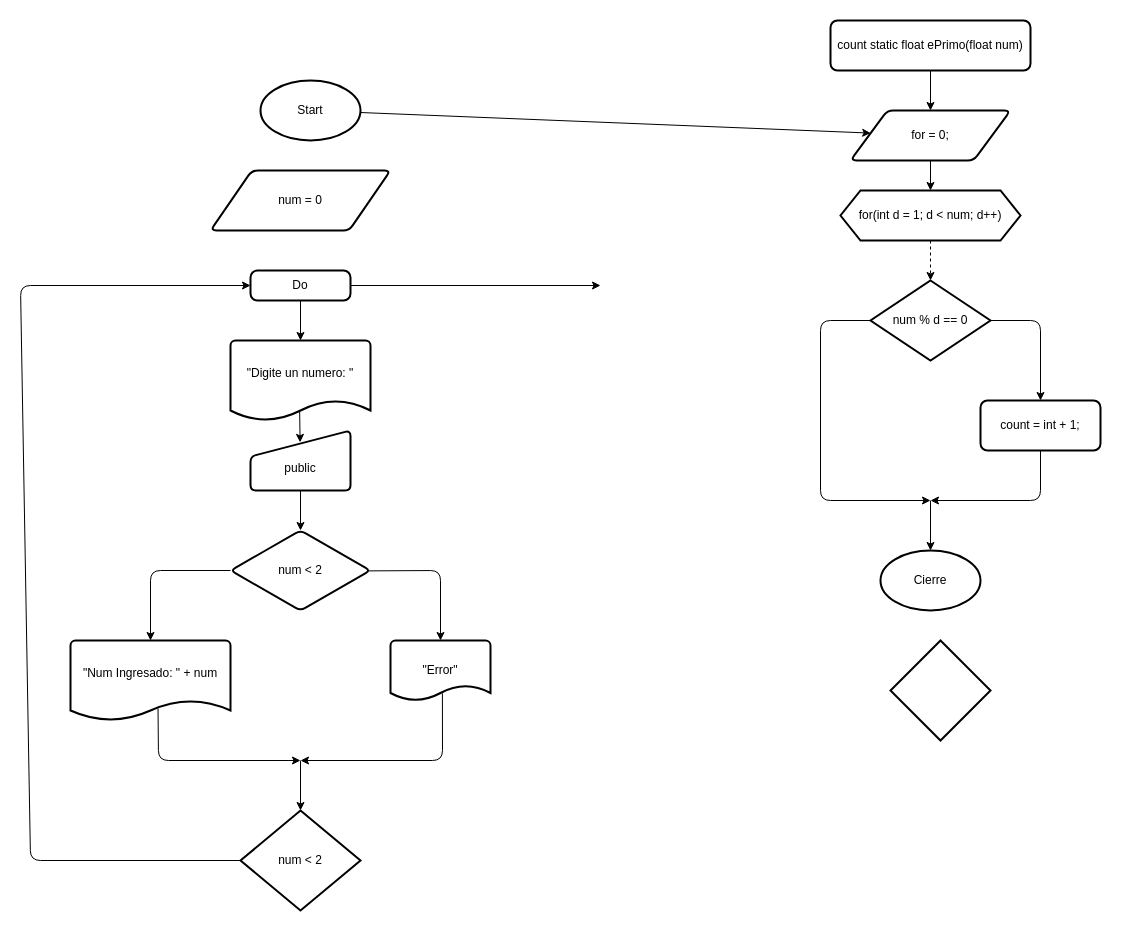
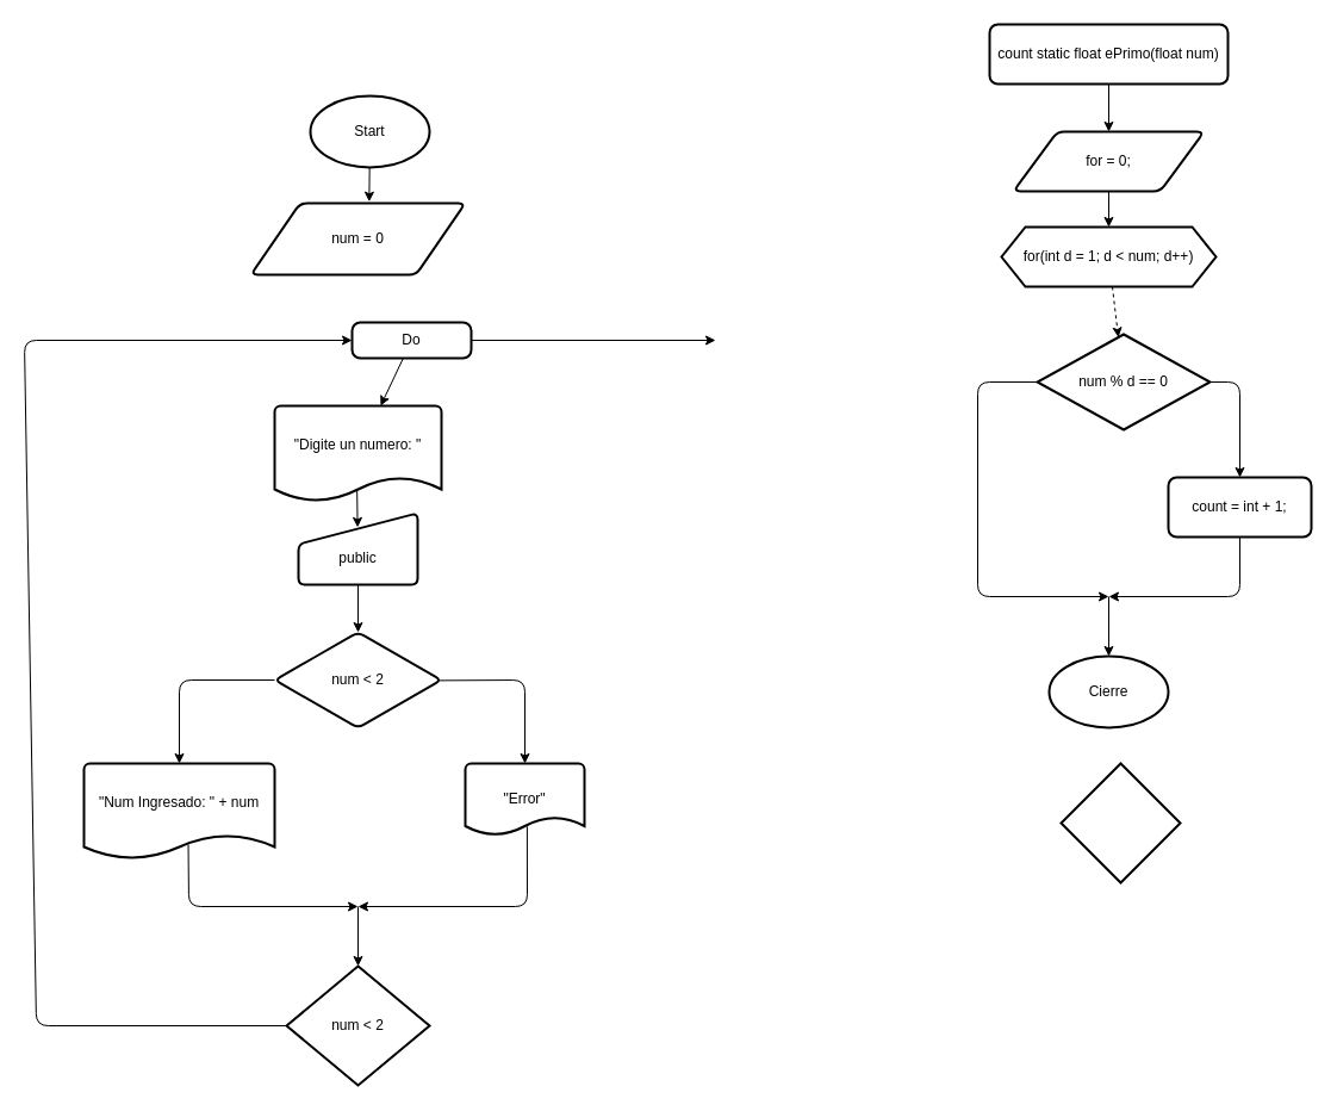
  <mxCell id="0" />
  <mxCell id="1" parent="0" />
  <mxCell id="2" value="Start" style="strokeWidth=2;html=1;shape=mxgraph.flowchart.start_1;whiteSpace=wrap;" parent="1" vertex="1"><mxGeometry x="260" y="80" width="100" height="60" as="geometry" /></mxCell>
  <mxCell id="3" style="edgeStyle=none;html=1;" parent="1" source="19" target="6" edge="1"><mxGeometry relative="1" as="geometry" /></mxCell>
  <mxCell id="4" value="num = 0" style="shape=parallelogram;html=1;strokeWidth=2;perimeter=parallelogramPerimeter;whiteSpace=wrap;rounded=1;arcSize=12;size=0.23;" parent="1" vertex="1"><mxGeometry x="210" y="170" width="180" height="60" as="geometry" /></mxCell>
- <mxCell id="5" style="edgeStyle=none;html=1;" parent="1" source="2" target="25" edge="1"><mxGeometry relative="1" as="geometry" /></mxCell>
+ <mxCell id="5" style="edgeStyle=none;html=1;entryX=0.552;entryY=-0.021;entryDx=0;entryDy=0;entryPerimeter=0;" parent="1" source="2" target="4" edge="1"><mxGeometry relative="1" as="geometry" /></mxCell>
  <mxCell id="6" value="&quot;Digite un numero: &quot;&lt;div&gt;&lt;br&gt;&lt;/div&gt;" style="strokeWidth=2;html=1;shape=mxgraph.flowchart.document2;whiteSpace=wrap;size=0.25;" parent="1" vertex="1"><mxGeometry x="230" y="340" width="140" height="80" as="geometry" /></mxCell>
  <mxCell id="7" value="" style="edgeStyle=none;html=1;" edge="1" parent="1" source="8" target="12"><mxGeometry relative="1" as="geometry" /></mxCell>
  <mxCell id="8" value="&lt;div&gt;&lt;br&gt;&lt;/div&gt;&lt;div&gt;public&lt;/div&gt;" style="html=1;strokeWidth=2;shape=manualInput;whiteSpace=wrap;rounded=1;size=26;arcSize=11;" parent="1" vertex="1"><mxGeometry x="250" y="430" width="100" height="60" as="geometry" /></mxCell>
  <mxCell id="9" value="" style="edgeStyle=none;orthogonalLoop=1;jettySize=auto;html=1;exitX=0.494;exitY=0.881;exitDx=0;exitDy=0;exitPerimeter=0;entryX=0.496;entryY=0.198;entryDx=0;entryDy=0;entryPerimeter=0;" parent="1" source="6" target="8" edge="1"><mxGeometry width="100" relative="1" as="geometry"><mxPoint x="260" y="430" as="sourcePoint" /><mxPoint x="360" y="430" as="targetPoint" /><Array as="points" /></mxGeometry></mxCell>
  <mxCell id="10" style="edgeStyle=none;html=1;entryX=0.5;entryY=0;entryDx=0;entryDy=0;entryPerimeter=0;" edge="1" parent="1" source="12" target="14"><mxGeometry relative="1" as="geometry"><mxPoint x="150" y="570" as="targetPoint" /><Array as="points"><mxPoint x="150" y="570" /></Array></mxGeometry></mxCell>
  <mxCell id="11" style="edgeStyle=none;html=1;entryX=0.5;entryY=0;entryDx=0;entryDy=0;entryPerimeter=0;exitX=0.975;exitY=0.505;exitDx=0;exitDy=0;exitPerimeter=0;" edge="1" parent="1" source="12" target="16"><mxGeometry relative="1" as="geometry"><mxPoint x="450" y="570" as="targetPoint" /><Array as="points"><mxPoint x="440" y="570" /></Array></mxGeometry></mxCell>
  <mxCell id="12" value="num &amp;lt; 2" style="rhombus;whiteSpace=wrap;html=1;strokeWidth=2;rounded=1;arcSize=11;" vertex="1" parent="1"><mxGeometry x="230" y="530" width="140" height="80" as="geometry" /></mxCell>
  <mxCell id="13" style="edgeStyle=none;html=1;exitX=0.547;exitY=0.847;exitDx=0;exitDy=0;exitPerimeter=0;" edge="1" parent="1" source="14"><mxGeometry relative="1" as="geometry"><mxPoint x="300" y="760" as="targetPoint" /><Array as="points"><mxPoint x="158" y="760" /></Array></mxGeometry></mxCell>
  <mxCell id="14" value="&quot;Num Ingresado: &quot; + num&lt;div&gt;&lt;br&gt;&lt;/div&gt;" style="strokeWidth=2;html=1;shape=mxgraph.flowchart.document2;whiteSpace=wrap;size=0.25;" vertex="1" parent="1"><mxGeometry x="70" y="640" width="160" height="80" as="geometry" /></mxCell>
  <mxCell id="15" style="edgeStyle=none;html=1;exitX=0.519;exitY=0.881;exitDx=0;exitDy=0;exitPerimeter=0;" edge="1" parent="1" source="16"><mxGeometry relative="1" as="geometry"><mxPoint x="300" y="760" as="targetPoint" /><Array as="points"><mxPoint x="442" y="760" /></Array></mxGeometry></mxCell>
  <mxCell id="16" value="&quot;Error&quot;" style="strokeWidth=2;html=1;shape=mxgraph.flowchart.document2;whiteSpace=wrap;size=0.25;" vertex="1" parent="1"><mxGeometry x="390" y="640" width="100" height="60" as="geometry" /></mxCell>
  <mxCell id="17" value="" style="edgeStyle=none;orthogonalLoop=1;jettySize=auto;html=1;" edge="1" parent="1"><mxGeometry width="100" relative="1" as="geometry"><mxPoint x="300" y="760" as="sourcePoint" /><mxPoint x="300" y="810" as="targetPoint" /><Array as="points" /></mxGeometry></mxCell>
  <mxCell id="18" style="edgeStyle=none;html=1;" edge="1" parent="1" source="19"><mxGeometry relative="1" as="geometry"><mxPoint x="600" y="285" as="targetPoint" /></mxGeometry></mxCell>
- <mxCell id="19" value="Do" style="rounded=1;whiteSpace=wrap;html=1;absoluteArcSize=1;arcSize=14;strokeWidth=2;" vertex="1" parent="1"><mxGeometry x="250" y="270" width="100" height="30" as="geometry" /></mxCell>
+ <mxCell id="19" value="Do" style="rounded=1;whiteSpace=wrap;html=1;absoluteArcSize=1;arcSize=14;strokeWidth=2;" vertex="1" parent="1"><mxGeometry x="295" y="270" width="100" height="30" as="geometry" /></mxCell>
  <mxCell id="20" style="edgeStyle=none;html=1;" edge="1" parent="1" source="21" target="19"><mxGeometry relative="1" as="geometry"><Array as="points"><mxPoint x="30" y="860" /><mxPoint x="20" y="285" /></Array></mxGeometry></mxCell>
  <mxCell id="21" value="num &amp;lt; 2" style="strokeWidth=2;html=1;shape=mxgraph.flowchart.decision;whiteSpace=wrap;" vertex="1" parent="1"><mxGeometry x="240" y="810" width="120" height="100" as="geometry" /></mxCell>
  <mxCell id="22" style="edgeStyle=none;html=1;entryX=0.5;entryY=0;entryDx=0;entryDy=0;" edge="1" parent="1" source="23" target="25"><mxGeometry relative="1" as="geometry" /></mxCell>
  <mxCell id="23" value="count static float ePrimo(float num)" style="rounded=1;whiteSpace=wrap;html=1;absoluteArcSize=1;arcSize=14;strokeWidth=2;" vertex="1" parent="1"><mxGeometry x="830" y="20" width="200" height="50" as="geometry" /></mxCell>
  <mxCell id="24" style="edgeStyle=none;html=1;entryX=0.5;entryY=0;entryDx=0;entryDy=0;" edge="1" parent="1" source="25" target="27"><mxGeometry relative="1" as="geometry" /></mxCell>
  <mxCell id="25" value="for = 0;" style="shape=parallelogram;html=1;strokeWidth=2;perimeter=parallelogramPerimeter;whiteSpace=wrap;rounded=1;arcSize=12;size=0.23;" vertex="1" parent="1"><mxGeometry x="850" y="110" width="160" height="50" as="geometry" /></mxCell>
  <mxCell id="26" value="" style="edgeStyle=none;html=1;dashed=1;" edge="1" parent="1" source="27" target="30"><mxGeometry relative="1" as="geometry" /></mxCell>
  <mxCell id="27" value="for(int d = 1; d &amp;lt; num; d++)" style="shape=hexagon;perimeter=hexagonPerimeter2;whiteSpace=wrap;html=1;fixedSize=1;rounded=0;strokeWidth=2;" vertex="1" parent="1"><mxGeometry x="840" y="190" width="180" height="50" as="geometry" /></mxCell>
  <mxCell id="28" style="edgeStyle=none;html=1;exitX=0;exitY=0.5;exitDx=0;exitDy=0;" edge="1" parent="1" source="30"><mxGeometry relative="1" as="geometry"><mxPoint x="930" y="500" as="targetPoint" /><Array as="points"><mxPoint x="820" y="320" /><mxPoint x="820" y="500" /></Array></mxGeometry></mxCell>
  <mxCell id="29" style="edgeStyle=none;html=1;entryX=0.5;entryY=0;entryDx=0;entryDy=0;exitX=1;exitY=0.5;exitDx=0;exitDy=0;" edge="1" parent="1" source="30" target="32"><mxGeometry relative="1" as="geometry"><Array as="points"><mxPoint x="1040" y="320" /></Array></mxGeometry></mxCell>
- <mxCell id="30" value="num % d == 0" style="rhombus;whiteSpace=wrap;html=1;rounded=0;strokeWidth=2;" vertex="1" parent="1"><mxGeometry x="870" y="280" width="120" height="80" as="geometry" /></mxCell>
+ <mxCell id="30" value="num % d == 0" style="rhombus;whiteSpace=wrap;html=1;rounded=0;strokeWidth=2;" vertex="1" parent="1"><mxGeometry x="870" y="280" width="145" height="80" as="geometry" /></mxCell>
  <mxCell id="31" style="edgeStyle=none;html=1;" edge="1" parent="1" source="32"><mxGeometry relative="1" as="geometry"><mxPoint x="930" y="500" as="targetPoint" /><Array as="points"><mxPoint x="1040" y="500" /></Array></mxGeometry></mxCell>
  <mxCell id="32" value="count = int + 1;" style="rounded=1;whiteSpace=wrap;html=1;absoluteArcSize=1;arcSize=14;strokeWidth=2;" vertex="1" parent="1"><mxGeometry x="980" y="400" width="120" height="50" as="geometry" /></mxCell>
  <mxCell id="33" value="" style="edgeStyle=none;orthogonalLoop=1;jettySize=auto;html=1;" edge="1" parent="1"><mxGeometry width="100" relative="1" as="geometry"><mxPoint x="930" y="500" as="sourcePoint" /><mxPoint x="930" y="550" as="targetPoint" /><Array as="points" /></mxGeometry></mxCell>
  <mxCell id="34" value="Cierre" style="strokeWidth=2;html=1;shape=mxgraph.flowchart.start_1;whiteSpace=wrap;shadow=0;" vertex="1" parent="1"><mxGeometry x="880" y="550" width="100" height="60" as="geometry" /></mxCell>
  <mxCell id="35" value="" style="strokeWidth=2;html=1;shape=mxgraph.flowchart.decision;whiteSpace=wrap;" vertex="1" parent="1"><mxGeometry x="890" y="640" width="100" height="100" as="geometry" /></mxCell>
